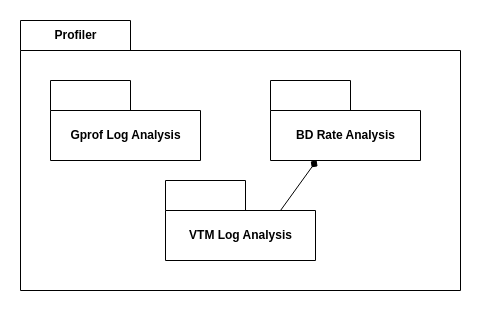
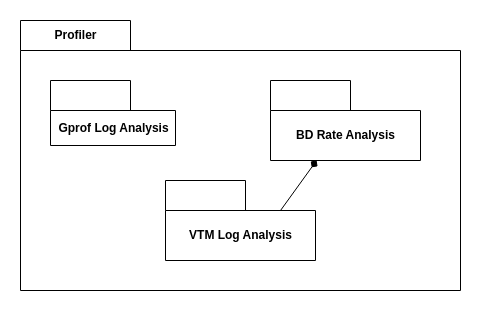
  <mxCell id="0" />
  <mxCell id="1" parent="0" />
  <mxCell id="2" value="Profiler" style="shape=folder;fontStyle=1;tabWidth=110;tabHeight=30;tabPosition=left;html=1;boundedLbl=1;labelInHeader=1;container=1;collapsible=0;recursiveResize=0;" vertex="1" parent="1"><mxGeometry x="20" y="20" width="440" height="270" as="geometry" /></mxCell>
- <mxCell id="3" value="Gprof Log Analysis" style="shape=folder;fontStyle=1;tabWidth=80;tabHeight=30;tabPosition=left;html=1;boundedLbl=1;" vertex="1" parent="2"><mxGeometry x="30" y="60" width="150" height="80" as="geometry" /></mxCell>
+ <mxCell id="3" value="Gprof Log Analysis" style="shape=folder;fontStyle=1;tabWidth=80;tabHeight=30;tabPosition=left;html=1;boundedLbl=1;" vertex="1" parent="2"><mxGeometry x="30" y="60" width="125" height="65" as="geometry" /></mxCell>
  <mxCell id="4" value="BD Rate Analysis" style="shape=folder;fontStyle=1;tabWidth=80;tabHeight=30;tabPosition=left;html=1;boundedLbl=1;" vertex="1" parent="2"><mxGeometry x="250" y="60" width="150" height="80" as="geometry" /></mxCell>
  <mxCell id="5" style="edgeStyle=none;html=1;exitX=0;exitY=0;exitDx=115;exitDy=30;exitPerimeter=0;endArrow=diamond;" edge="1" parent="2" source="6" target="4"><mxGeometry relative="1" as="geometry" /></mxCell>
  <mxCell id="6" value="VTM Log Analysis" style="shape=folder;fontStyle=1;tabWidth=80;tabHeight=30;tabPosition=left;html=1;boundedLbl=1;" vertex="1" parent="2"><mxGeometry x="145" y="160" width="150" height="80" as="geometry" /></mxCell>
